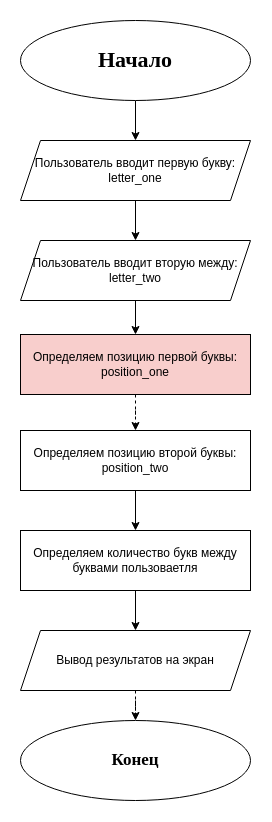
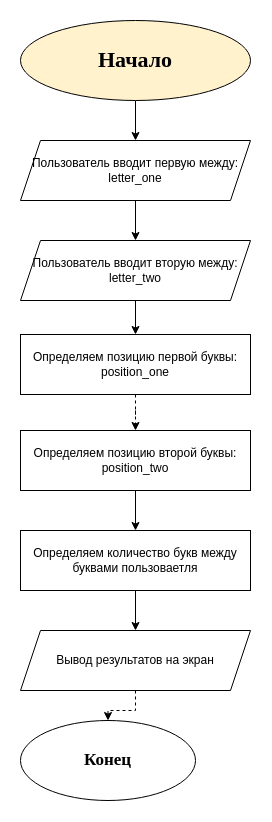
  <mxCell id="0" />
  <mxCell id="1" parent="0" />
  <mxCell id="2" value="" style="edgeStyle=orthogonalEdgeStyle;rounded=0;orthogonalLoop=1;jettySize=auto;html=1;" edge="1" parent="1" source="3" target="5"><mxGeometry relative="1" as="geometry" /></mxCell>
- <mxCell id="3" value="&lt;font face=&quot;Times New Roman&quot; style=&quot;font-size: 22px&quot;&gt;&lt;b&gt;Начало&lt;/b&gt;&lt;/font&gt;" style="ellipse;whiteSpace=wrap;html=1;" vertex="1" parent="1"><mxGeometry x="20" y="20" width="230" height="80" as="geometry" /></mxCell>
+ <mxCell id="3" value="&lt;font face=&quot;Times New Roman&quot; style=&quot;font-size: 22px&quot;&gt;&lt;b&gt;Начало&lt;/b&gt;&lt;/font&gt;" style="ellipse;whiteSpace=wrap;html=1;fillColor=#fff2cc;" vertex="1" parent="1"><mxGeometry x="20" y="20" width="230" height="80" as="geometry" /></mxCell>
  <mxCell id="4" value="" style="edgeStyle=orthogonalEdgeStyle;rounded=0;orthogonalLoop=1;jettySize=auto;html=1;" edge="1" parent="1" source="5" target="7"><mxGeometry relative="1" as="geometry" /></mxCell>
- <mxCell id="5" value="Пользователь вводит первую букву:&lt;br&gt;letter_one" style="shape=parallelogram;perimeter=parallelogramPerimeter;whiteSpace=wrap;html=1;fixedSize=1;" vertex="1" parent="1"><mxGeometry x="20" y="140" width="230" height="60" as="geometry" /></mxCell>
+ <mxCell id="5" value="Пользователь вводит первую между:&lt;br&gt;letter_one" style="shape=parallelogram;perimeter=parallelogramPerimeter;whiteSpace=wrap;html=1;fixedSize=1;" vertex="1" parent="1"><mxGeometry x="20" y="140" width="230" height="60" as="geometry" /></mxCell>
  <mxCell id="6" value="" style="edgeStyle=orthogonalEdgeStyle;rounded=0;orthogonalLoop=1;jettySize=auto;html=1;" edge="1" parent="1" source="7" target="9"><mxGeometry relative="1" as="geometry" /></mxCell>
  <mxCell id="7" value="&lt;span&gt;Пользователь вводит вторую между:&lt;/span&gt;&lt;br&gt;&lt;span&gt;letter_two&lt;/span&gt;" style="shape=parallelogram;perimeter=parallelogramPerimeter;whiteSpace=wrap;html=1;fixedSize=1;" vertex="1" parent="1"><mxGeometry x="20" y="240" width="230" height="60" as="geometry" /></mxCell>
  <mxCell id="8" value="" style="edgeStyle=orthogonalEdgeStyle;rounded=0;orthogonalLoop=1;jettySize=auto;html=1;dashed=1;" edge="1" parent="1" source="9" target="11"><mxGeometry relative="1" as="geometry" /></mxCell>
- <mxCell id="9" value="Определяем позицию первой буквы:&lt;br&gt;position_one" style="rounded=0;whiteSpace=wrap;html=1;fillColor=#f8cecc;" vertex="1" parent="1"><mxGeometry x="20" y="334" width="230" height="60" as="geometry" /></mxCell>
+ <mxCell id="9" value="Определяем позицию первой буквы:&lt;br&gt;position_one" style="rounded=0;whiteSpace=wrap;html=1;" vertex="1" parent="1"><mxGeometry x="20" y="334" width="230" height="60" as="geometry" /></mxCell>
  <mxCell id="10" value="" style="edgeStyle=orthogonalEdgeStyle;rounded=0;orthogonalLoop=1;jettySize=auto;html=1;" edge="1" parent="1" source="11" target="13"><mxGeometry relative="1" as="geometry" /></mxCell>
  <mxCell id="11" value="Определяем позицию второй буквы:&lt;br&gt;position_two" style="rounded=0;whiteSpace=wrap;html=1;" vertex="1" parent="1"><mxGeometry x="20" y="430" width="230" height="60" as="geometry" /></mxCell>
  <mxCell id="12" value="" style="edgeStyle=orthogonalEdgeStyle;rounded=0;orthogonalLoop=1;jettySize=auto;html=1;" edge="1" parent="1" source="13" target="15"><mxGeometry relative="1" as="geometry" /></mxCell>
  <mxCell id="13" value="Определяем количество букв между буквами пользоваетля" style="rounded=0;whiteSpace=wrap;html=1;" vertex="1" parent="1"><mxGeometry x="20" y="530" width="230" height="60" as="geometry" /></mxCell>
  <mxCell id="14" value="" style="edgeStyle=orthogonalEdgeStyle;rounded=0;orthogonalLoop=1;jettySize=auto;html=1;dashed=1;" edge="1" parent="1" source="15" target="16"><mxGeometry relative="1" as="geometry" /></mxCell>
  <mxCell id="15" value="Вывод результатов на экран" style="shape=parallelogram;perimeter=parallelogramPerimeter;whiteSpace=wrap;html=1;fixedSize=1;" vertex="1" parent="1"><mxGeometry x="20" y="630" width="230" height="60" as="geometry" /></mxCell>
- <mxCell id="16" value="Конец" style="ellipse;whiteSpace=wrap;html=1;fontFamily=Times New Roman;fontStyle=1;fontSize=17;" vertex="1" parent="1"><mxGeometry x="20" y="720" width="230" height="80" as="geometry" /></mxCell>
+ <mxCell id="16" value="Конец" style="ellipse;whiteSpace=wrap;html=1;fontFamily=Times New Roman;fontStyle=1;fontSize=17;" vertex="1" parent="1"><mxGeometry x="20" y="720" width="175" height="80" as="geometry" /></mxCell>
